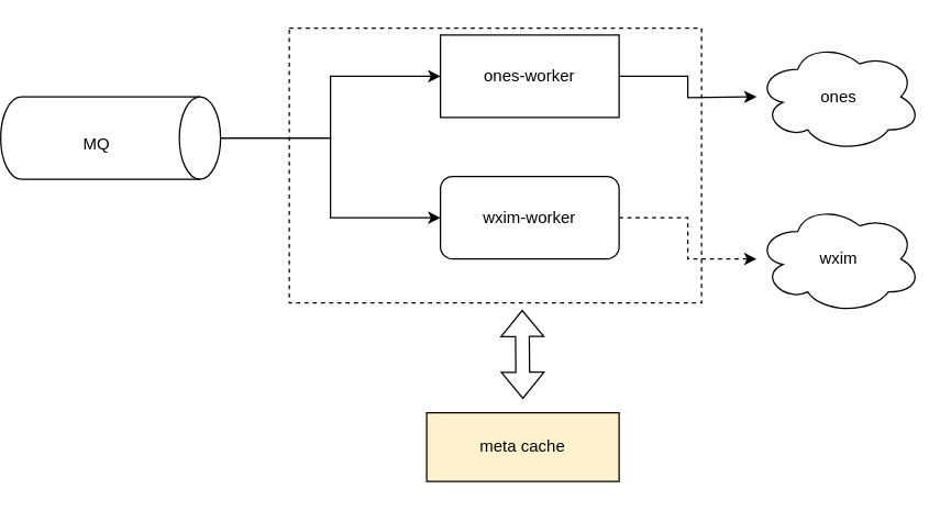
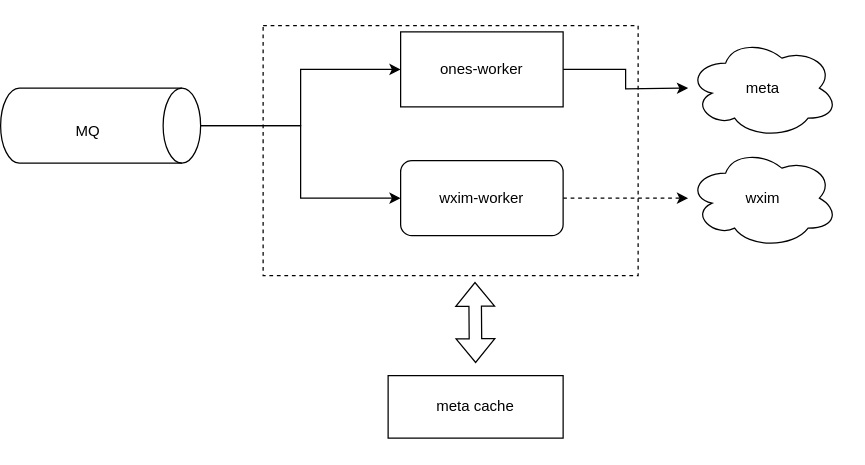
  <mxCell id="0" />
  <mxCell id="1" parent="0" />
  <mxCell id="2" value="" style="rounded=0;whiteSpace=wrap;html=1;dashed=1;" vertex="1" parent="1"><mxGeometry x="190" y="20" width="300" height="200" as="geometry" /></mxCell>
- <mxCell id="3" value="meta cache" style="rounded=0;whiteSpace=wrap;html=1;fillColor=#fff2cc;" vertex="1" parent="1"><mxGeometry x="290" y="300" width="140" height="50" as="geometry" /></mxCell>
+ <mxCell id="3" value="meta cache" style="rounded=0;whiteSpace=wrap;html=1;" vertex="1" parent="1"><mxGeometry x="290" y="300" width="140" height="50" as="geometry" /></mxCell>
  <mxCell id="4" style="edgeStyle=orthogonalEdgeStyle;rounded=0;orthogonalLoop=1;jettySize=auto;html=1;exitX=1;exitY=0.5;exitDx=0;exitDy=0;" edge="1" parent="1" source="5"><mxGeometry relative="1" as="geometry"><mxPoint x="530" y="70" as="targetPoint" /></mxGeometry></mxCell>
  <mxCell id="5" value="ones-worker" style="rounded=0;whiteSpace=wrap;html=1;" vertex="1" parent="1"><mxGeometry x="300" y="25" width="130" height="60" as="geometry" /></mxCell>
- <mxCell id="6" value="wxim" style="ellipse;shape=cloud;whiteSpace=wrap;html=1;" vertex="1" parent="1"><mxGeometry x="530" y="148" width="120" height="80" as="geometry" /></mxCell>
+ <mxCell id="6" value="wxim" style="ellipse;shape=cloud;whiteSpace=wrap;html=1;" vertex="1" parent="1"><mxGeometry x="530" y="118" width="120" height="80" as="geometry" /></mxCell>
  <mxCell id="7" style="edgeStyle=orthogonalEdgeStyle;rounded=0;orthogonalLoop=1;jettySize=auto;html=1;dashed=1;" edge="1" parent="1" source="8" target="6"><mxGeometry relative="1" as="geometry" /></mxCell>
  <mxCell id="8" value="wxim-worker" style="whiteSpace=wrap;html=1;rounded=1;" vertex="1" parent="1"><mxGeometry x="300" y="128" width="130" height="60" as="geometry" /></mxCell>
  <mxCell id="9" style="edgeStyle=orthogonalEdgeStyle;rounded=0;orthogonalLoop=1;jettySize=auto;html=1;exitX=0.5;exitY=0;exitDx=0;exitDy=0;exitPerimeter=0;" edge="1" parent="1" source="11" target="8"><mxGeometry relative="1" as="geometry" /></mxCell>
  <mxCell id="10" style="edgeStyle=orthogonalEdgeStyle;rounded=0;orthogonalLoop=1;jettySize=auto;html=1;exitX=0.5;exitY=0;exitDx=0;exitDy=0;exitPerimeter=0;entryX=0;entryY=0.5;entryDx=0;entryDy=0;" edge="1" parent="1" source="11" target="5"><mxGeometry relative="1" as="geometry" /></mxCell>
  <mxCell id="11" value="" style="shape=cylinder3;whiteSpace=wrap;html=1;boundedLbl=1;backgroundOutline=1;size=15;rotation=90;" vertex="1" parent="1"><mxGeometry x="30" y="20" width="60" height="160" as="geometry" /></mxCell>
  <mxCell id="12" value="MQ" style="text;html=1;strokeColor=none;fillColor=none;align=center;verticalAlign=middle;whiteSpace=wrap;rounded=0;" vertex="1" parent="1"><mxGeometry x="20" y="90" width="60" height="30" as="geometry" /></mxCell>
  <mxCell id="13" value="" style="shape=flexArrow;endArrow=classic;startArrow=classic;html=1;rounded=0;" edge="1" parent="1"><mxGeometry width="100" height="100" relative="1" as="geometry"><mxPoint x="360" y="290" as="sourcePoint" /><mxPoint x="359.5" y="225" as="targetPoint" /></mxGeometry></mxCell>
- <mxCell id="14" value="ones" style="ellipse;shape=cloud;whiteSpace=wrap;html=1;" vertex="1" parent="1"><mxGeometry x="530" y="30" width="120" height="80" as="geometry" /></mxCell>
+ <mxCell id="14" value="meta" style="ellipse;shape=cloud;whiteSpace=wrap;html=1;" vertex="1" parent="1"><mxGeometry x="530" y="30" width="120" height="80" as="geometry" /></mxCell>
